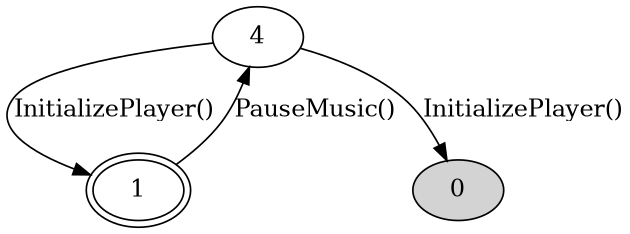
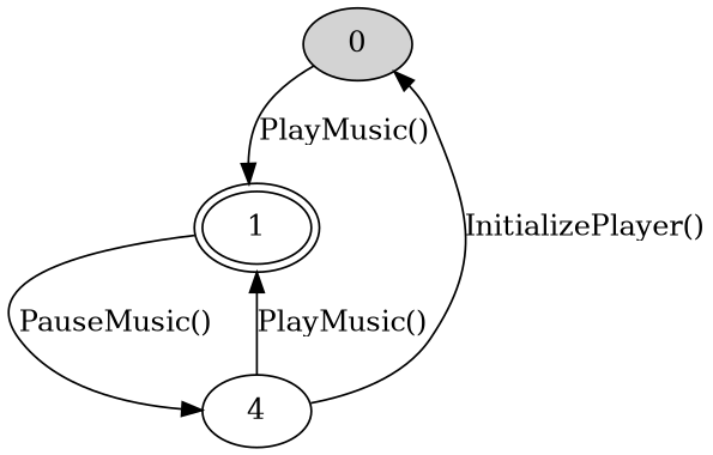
  digraph {
    node [fillcolor=white peripheries=1 shape=ellipse style=filled]
    0 [fillcolor=lightgray]
    1 [peripheries=2]
    n3 [label=4]
+   0 -> 1 [label="PlayMusic()"]
    1 -> n3 [label="PauseMusic()"]
    n3 -> 0 [label="InitializePlayer()"]
-   n3 -> 1 [label="InitializePlayer()"]
+   n3 -> 1 [label="PlayMusic()"]
  }
